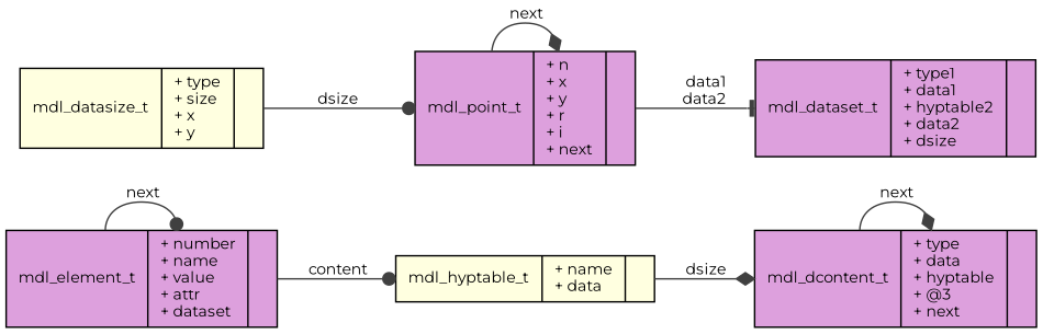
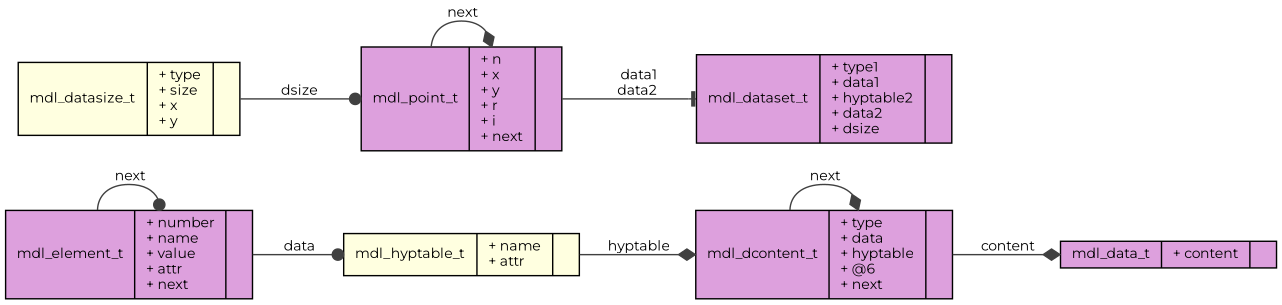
  digraph {
    fontname=Montserrat
    rankdir=LR
    node [color=black fillcolor=plum fontname=Montserrat fontsize=10 shape=record style=filled]
    edge [arrowhead=diamond color=grey25 fontname=Montserrat fontsize=10 labelfontname=Helvetica labelfontsize=10 style=solid]
-   n2 [height=0.2 label="{mdl_dcontent_t\n|+ type\l+ data\l+ hyptable\l+ @3\l+ next\l|}" width=0.4]
+   n1 [fontcolor=black height=0.2 label="{mdl_data_t\n|+ content\l|}" width=0.4]
+   n2 [height=0.2 label="{mdl_dcontent_t\n|+ type\l+ data\l+ hyptable\l+ @6\l+ next\l|}" width=0.4]
    n3 [height=0.2 label="{mdl_dataset_t\n|+ type1\l+ data1\l+ hyptable2\l+ data2\l+ dsize\l|}" width=0.4]
    n4 [height=0.2 label="{mdl_point_t\n|+ n\l+ x\l+ y\l+ r\l+ i\l+ next\l|}" width=0.4]
    n5 [fillcolor=lightyellow height=0.2 label="{mdl_datasize_t\n|+ type\l+ size\l+ x\l+ y\l|}" width=0.4]
-   n6 [fillcolor=lightyellow height=0.2 label="{mdl_hyptable_t\n|+ name\l+ data\l|}" width=0.4]
-   n7 [height=0.2 label="{mdl_element_t\n|+ number\l+ name\l+ value\l+ attr\l+ dataset\l|}" width=0.4]
+   n6 [fillcolor=lightyellow height=0.2 label="{mdl_hyptable_t\n|+ name\l+ attr\l|}" width=0.4]
+   n7 [height=0.2 label="{mdl_element_t\n|+ number\l+ name\l+ value\l+ attr\l+ next\l|}" width=0.4]
+   n2 -> n1 [label=" content"]
    n2 -> n2 [label=" next"]
    n4 -> n3 [arrowhead=tee label=" data1\ndata2"]
    n4 -> n4 [label=" next"]
    n5 -> n4 [arrowhead=dot label=" dsize"]
-   n6 -> n2 [label=" dsize"]
-   n7 -> n6 [arrowhead=dot label=" content"]
+   n6 -> n2 [label=" hyptable"]
+   n7 -> n6 [arrowhead=dot label=" data"]
    n7 -> n7 [arrowhead=dot label=" next"]
  }
